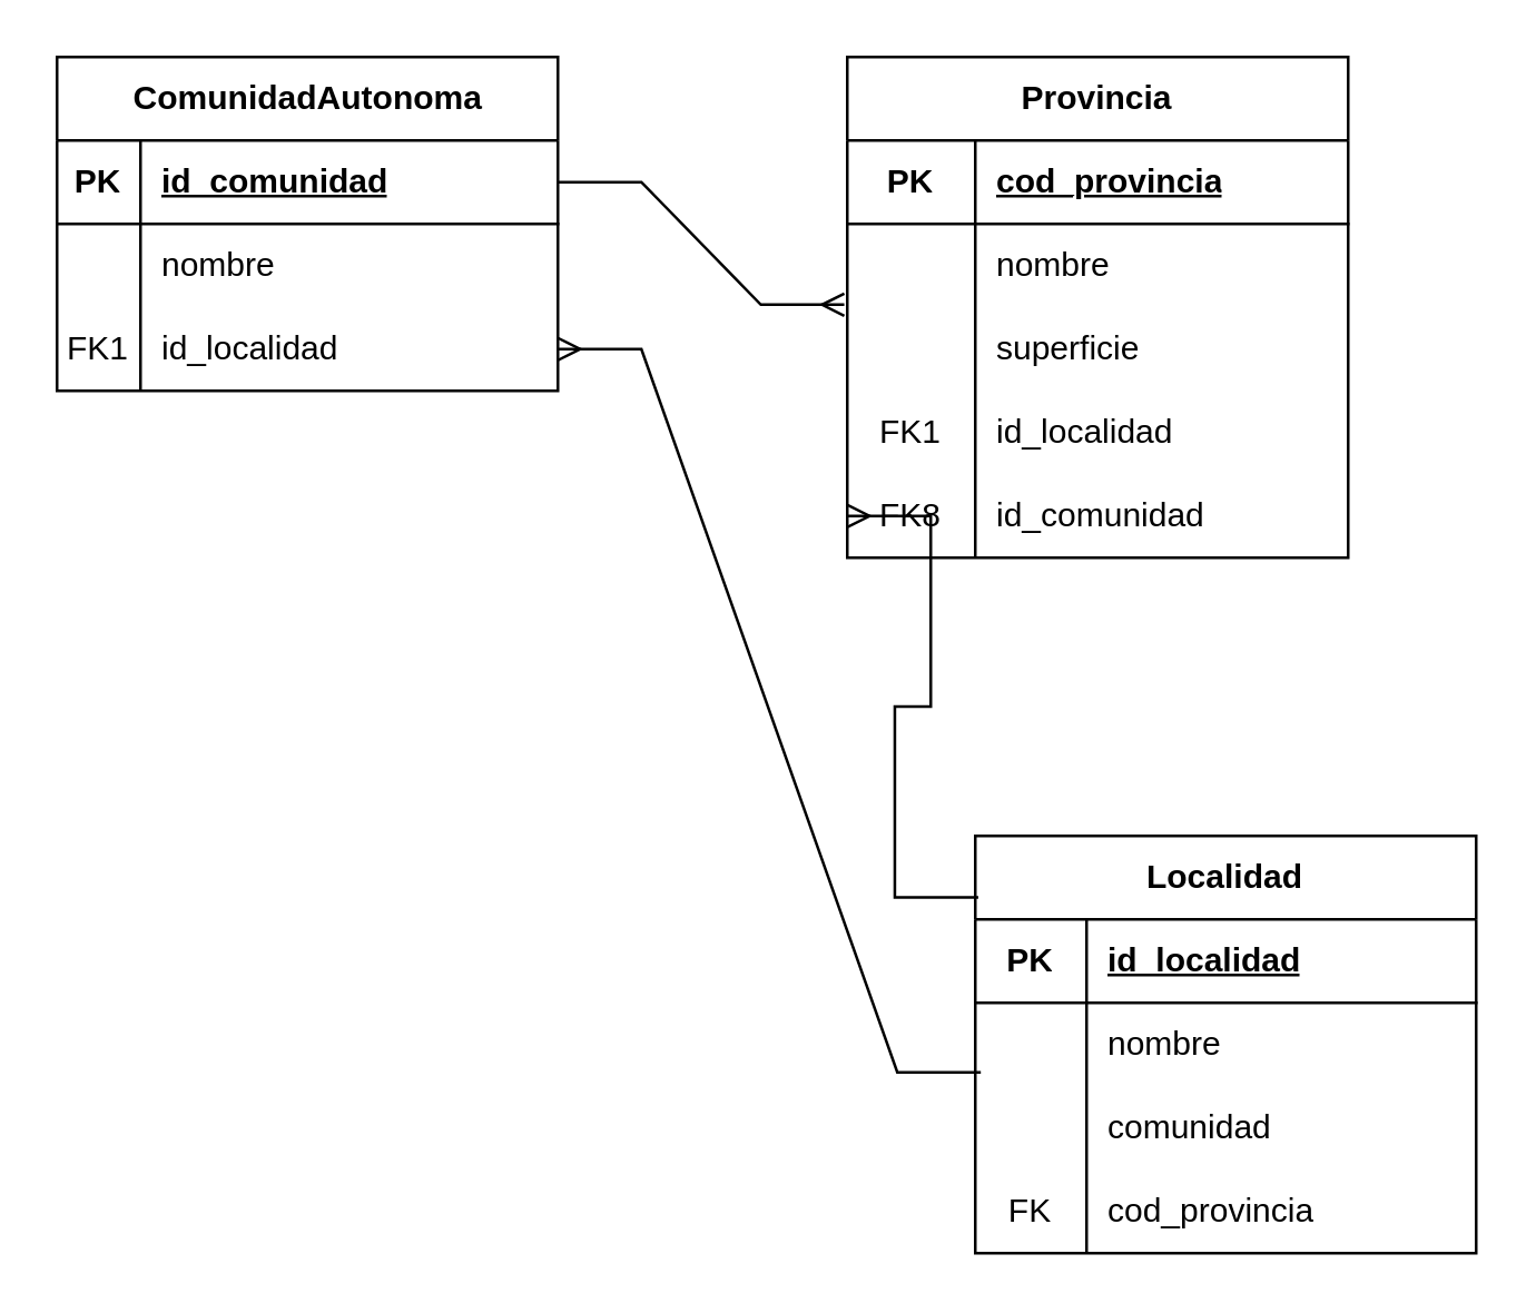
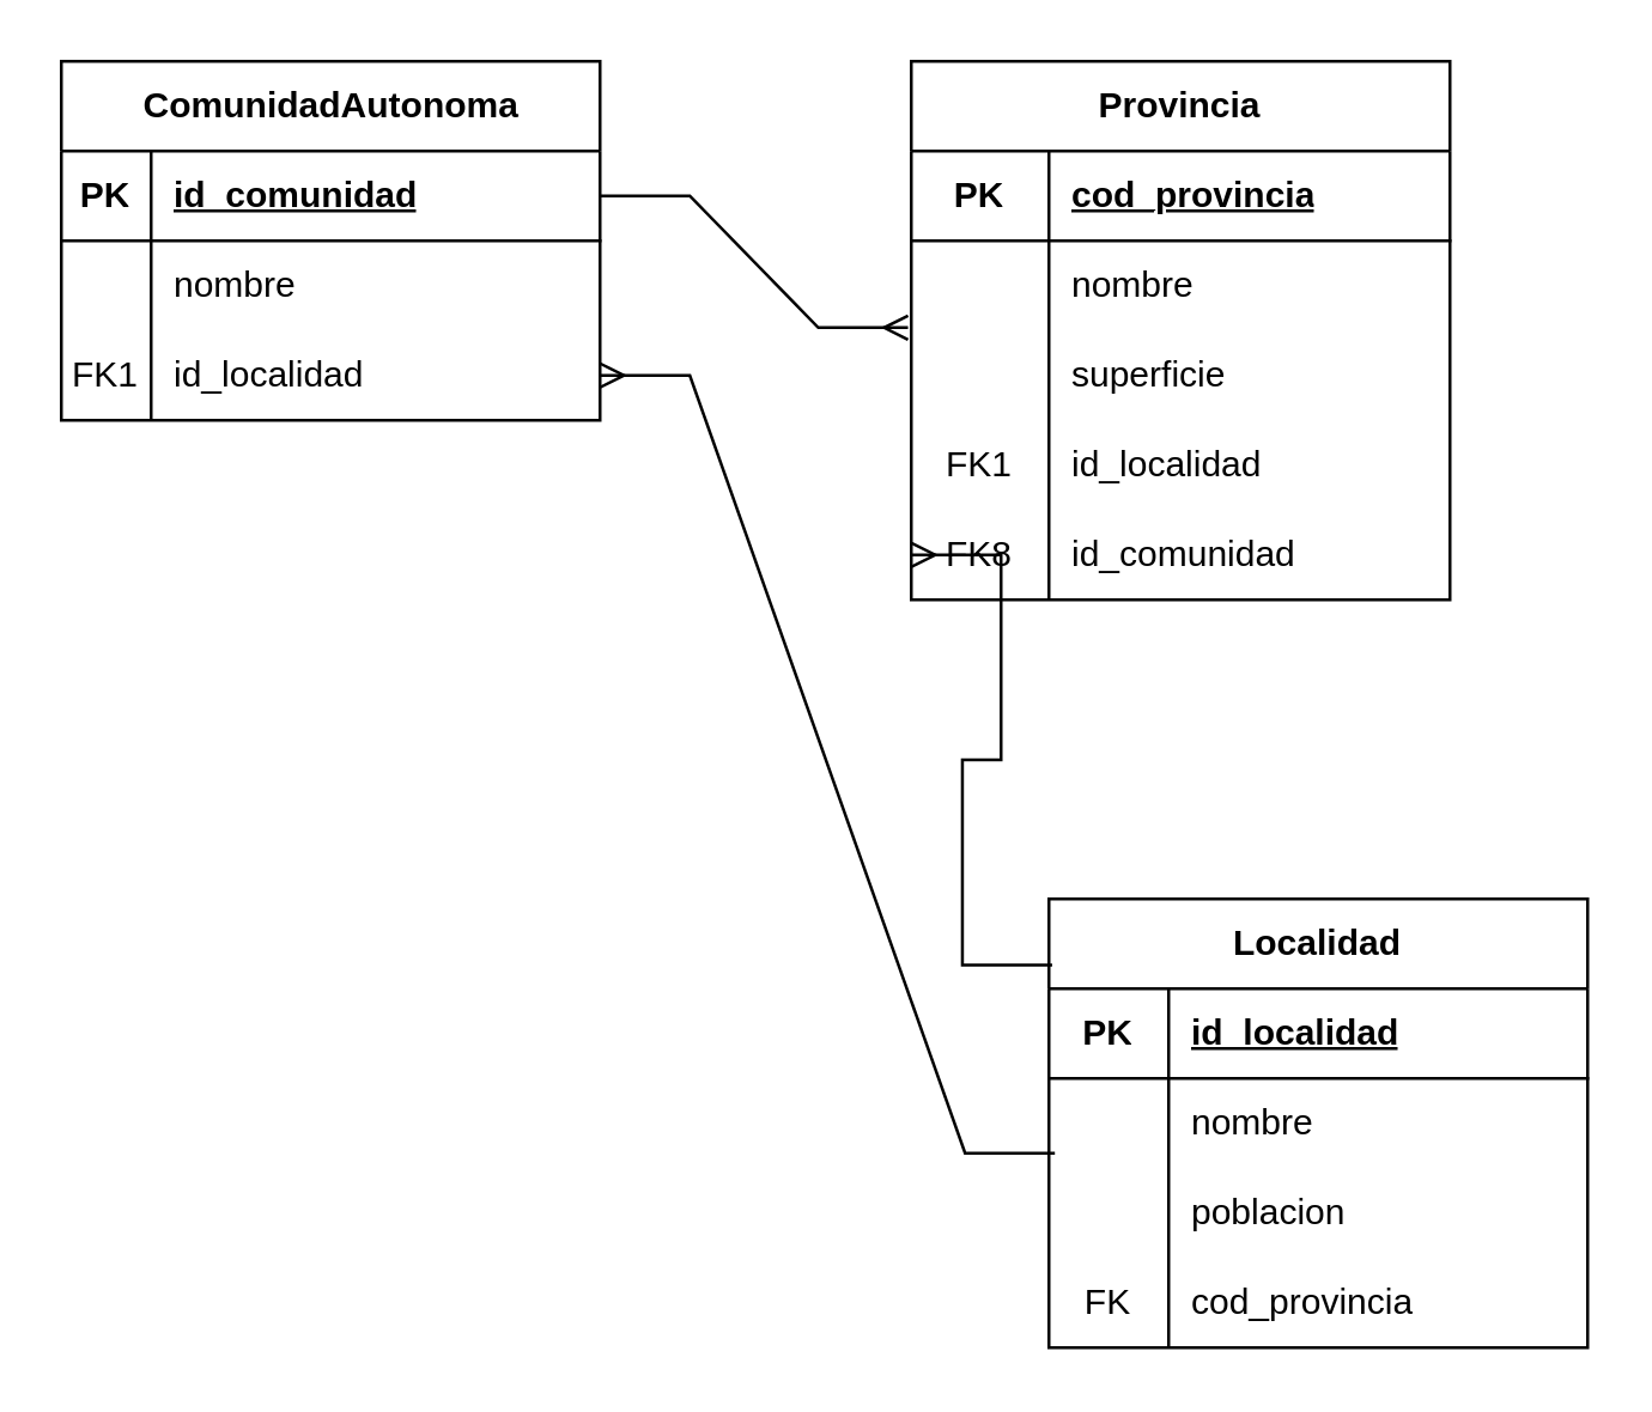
  <mxCell id="0" />
  <mxCell id="1" parent="0" />
  <mxCell id="2" value="ComunidadAutonoma" style="shape=table;startSize=30;container=1;collapsible=1;childLayout=tableLayout;fixedRows=1;rowLines=0;fontStyle=1;align=center;resizeLast=1;html=1;" vertex="1" parent="1"><mxGeometry x="20" y="20" width="180" height="120" as="geometry" /></mxCell>
  <mxCell id="3" value="" style="shape=tableRow;horizontal=0;startSize=0;swimlaneHead=0;swimlaneBody=0;fillColor=none;collapsible=0;dropTarget=0;points=[[0,0.5],[1,0.5]];portConstraint=eastwest;top=0;left=0;right=0;bottom=1;" vertex="1" parent="2"><mxGeometry y="30" width="180" height="30" as="geometry" /></mxCell>
  <mxCell id="4" value="PK" style="shape=partialRectangle;connectable=0;fillColor=none;top=0;left=0;bottom=0;right=0;fontStyle=1;overflow=hidden;whiteSpace=wrap;html=1;" vertex="1" parent="3"><mxGeometry width="30" height="30" as="geometry"><mxRectangle width="30" height="30" as="alternateBounds" /></mxGeometry></mxCell>
  <mxCell id="5" value="id_comunidad" style="shape=partialRectangle;connectable=0;fillColor=none;top=0;left=0;bottom=0;right=0;align=left;spacingLeft=6;fontStyle=5;overflow=hidden;whiteSpace=wrap;html=1;" vertex="1" parent="3"><mxGeometry x="30" width="150" height="30" as="geometry"><mxRectangle width="150" height="30" as="alternateBounds" /></mxGeometry></mxCell>
  <mxCell id="6" value="" style="shape=tableRow;horizontal=0;startSize=0;swimlaneHead=0;swimlaneBody=0;fillColor=none;collapsible=0;dropTarget=0;points=[[0,0.5],[1,0.5]];portConstraint=eastwest;top=0;left=0;right=0;bottom=0;" vertex="1" parent="2"><mxGeometry y="60" width="180" height="30" as="geometry" /></mxCell>
  <mxCell id="7" value="" style="shape=partialRectangle;connectable=0;fillColor=none;top=0;left=0;bottom=0;right=0;editable=1;overflow=hidden;whiteSpace=wrap;html=1;" vertex="1" parent="6"><mxGeometry width="30" height="30" as="geometry"><mxRectangle width="30" height="30" as="alternateBounds" /></mxGeometry></mxCell>
  <mxCell id="8" value="nombre" style="shape=partialRectangle;connectable=0;fillColor=none;top=0;left=0;bottom=0;right=0;align=left;spacingLeft=6;overflow=hidden;whiteSpace=wrap;html=1;" vertex="1" parent="6"><mxGeometry x="30" width="150" height="30" as="geometry"><mxRectangle width="150" height="30" as="alternateBounds" /></mxGeometry></mxCell>
  <mxCell id="9" value="" style="shape=tableRow;horizontal=0;startSize=0;swimlaneHead=0;swimlaneBody=0;fillColor=none;collapsible=0;dropTarget=0;points=[[0,0.5],[1,0.5]];portConstraint=eastwest;top=0;left=0;right=0;bottom=0;" vertex="1" parent="2"><mxGeometry y="90" width="180" height="30" as="geometry" /></mxCell>
  <mxCell id="10" value="FK1" style="shape=partialRectangle;connectable=0;fillColor=none;top=0;left=0;bottom=0;right=0;editable=1;overflow=hidden;whiteSpace=wrap;html=1;" vertex="1" parent="9"><mxGeometry width="30" height="30" as="geometry"><mxRectangle width="30" height="30" as="alternateBounds" /></mxGeometry></mxCell>
  <mxCell id="11" value="id_localidad" style="shape=partialRectangle;connectable=0;fillColor=none;top=0;left=0;bottom=0;right=0;align=left;spacingLeft=6;overflow=hidden;whiteSpace=wrap;html=1;" vertex="1" parent="9"><mxGeometry x="30" width="150" height="30" as="geometry"><mxRectangle width="150" height="30" as="alternateBounds" /></mxGeometry></mxCell>
  <mxCell id="12" value="Provincia" style="shape=table;startSize=30;container=1;collapsible=1;childLayout=tableLayout;fixedRows=1;rowLines=0;fontStyle=1;align=center;resizeLast=1;html=1;whiteSpace=wrap;" vertex="1" parent="1"><mxGeometry x="304" y="20" width="180" height="180" as="geometry" /></mxCell>
  <mxCell id="13" value="" style="shape=tableRow;horizontal=0;startSize=0;swimlaneHead=0;swimlaneBody=0;fillColor=none;collapsible=0;dropTarget=0;points=[[0,0.5],[1,0.5]];portConstraint=eastwest;top=0;left=0;right=0;bottom=1;html=1;" vertex="1" parent="12"><mxGeometry y="30" width="180" height="30" as="geometry" /></mxCell>
  <mxCell id="14" value="PK" style="shape=partialRectangle;connectable=0;fillColor=none;top=0;left=0;bottom=0;right=0;fontStyle=1;overflow=hidden;html=1;whiteSpace=wrap;" vertex="1" parent="13"><mxGeometry width="46" height="30" as="geometry"><mxRectangle width="46" height="30" as="alternateBounds" /></mxGeometry></mxCell>
  <mxCell id="15" value="cod_provincia" style="shape=partialRectangle;connectable=0;fillColor=none;top=0;left=0;bottom=0;right=0;align=left;spacingLeft=6;fontStyle=5;overflow=hidden;html=1;whiteSpace=wrap;" vertex="1" parent="13"><mxGeometry x="46" width="134" height="30" as="geometry"><mxRectangle width="134" height="30" as="alternateBounds" /></mxGeometry></mxCell>
  <mxCell id="16" value="" style="shape=tableRow;horizontal=0;startSize=0;swimlaneHead=0;swimlaneBody=0;fillColor=none;collapsible=0;dropTarget=0;points=[[0,0.5],[1,0.5]];portConstraint=eastwest;top=0;left=0;right=0;bottom=0;html=1;" vertex="1" parent="12"><mxGeometry y="60" width="180" height="30" as="geometry" /></mxCell>
  <mxCell id="17" value="" style="shape=partialRectangle;connectable=0;fillColor=none;top=0;left=0;bottom=0;right=0;editable=1;overflow=hidden;html=1;whiteSpace=wrap;" vertex="1" parent="16"><mxGeometry width="46" height="30" as="geometry"><mxRectangle width="46" height="30" as="alternateBounds" /></mxGeometry></mxCell>
  <mxCell id="18" value="nombre" style="shape=partialRectangle;connectable=0;fillColor=none;top=0;left=0;bottom=0;right=0;align=left;spacingLeft=6;overflow=hidden;html=1;whiteSpace=wrap;" vertex="1" parent="16"><mxGeometry x="46" width="134" height="30" as="geometry"><mxRectangle width="134" height="30" as="alternateBounds" /></mxGeometry></mxCell>
  <mxCell id="19" value="" style="shape=tableRow;horizontal=0;startSize=0;swimlaneHead=0;swimlaneBody=0;fillColor=none;collapsible=0;dropTarget=0;points=[[0,0.5],[1,0.5]];portConstraint=eastwest;top=0;left=0;right=0;bottom=0;html=1;" vertex="1" parent="12"><mxGeometry y="90" width="180" height="30" as="geometry" /></mxCell>
  <mxCell id="20" value="" style="shape=partialRectangle;connectable=0;fillColor=none;top=0;left=0;bottom=0;right=0;editable=1;overflow=hidden;html=1;whiteSpace=wrap;" vertex="1" parent="19"><mxGeometry width="46" height="30" as="geometry"><mxRectangle width="46" height="30" as="alternateBounds" /></mxGeometry></mxCell>
  <mxCell id="21" value="superficie" style="shape=partialRectangle;connectable=0;fillColor=none;top=0;left=0;bottom=0;right=0;align=left;spacingLeft=6;overflow=hidden;html=1;whiteSpace=wrap;" vertex="1" parent="19"><mxGeometry x="46" width="134" height="30" as="geometry"><mxRectangle width="134" height="30" as="alternateBounds" /></mxGeometry></mxCell>
  <mxCell id="22" value="" style="shape=tableRow;horizontal=0;startSize=0;swimlaneHead=0;swimlaneBody=0;fillColor=none;collapsible=0;dropTarget=0;points=[[0,0.5],[1,0.5]];portConstraint=eastwest;top=0;left=0;right=0;bottom=0;html=1;" vertex="1" parent="12"><mxGeometry y="120" width="180" height="30" as="geometry" /></mxCell>
  <mxCell id="23" value="FK1" style="shape=partialRectangle;connectable=0;fillColor=none;top=0;left=0;bottom=0;right=0;editable=1;overflow=hidden;html=1;whiteSpace=wrap;" vertex="1" parent="22"><mxGeometry width="46" height="30" as="geometry"><mxRectangle width="46" height="30" as="alternateBounds" /></mxGeometry></mxCell>
  <mxCell id="24" value="id_localidad" style="shape=partialRectangle;connectable=0;fillColor=none;top=0;left=0;bottom=0;right=0;align=left;spacingLeft=6;overflow=hidden;html=1;whiteSpace=wrap;" vertex="1" parent="22"><mxGeometry x="46" width="134" height="30" as="geometry"><mxRectangle width="134" height="30" as="alternateBounds" /></mxGeometry></mxCell>
  <mxCell id="25" value="" style="shape=tableRow;horizontal=0;startSize=0;swimlaneHead=0;swimlaneBody=0;fillColor=none;collapsible=0;dropTarget=0;points=[[0,0.5],[1,0.5]];portConstraint=eastwest;top=0;left=0;right=0;bottom=0;html=1;" vertex="1" parent="12"><mxGeometry y="150" width="180" height="30" as="geometry" /></mxCell>
  <mxCell id="26" value="FK8" style="shape=partialRectangle;connectable=0;fillColor=none;top=0;left=0;bottom=0;right=0;editable=1;overflow=hidden;html=1;whiteSpace=wrap;" vertex="1" parent="25"><mxGeometry width="46" height="30" as="geometry"><mxRectangle width="46" height="30" as="alternateBounds" /></mxGeometry></mxCell>
  <mxCell id="27" value="id_comunidad" style="shape=partialRectangle;connectable=0;fillColor=none;top=0;left=0;bottom=0;right=0;align=left;spacingLeft=6;overflow=hidden;html=1;whiteSpace=wrap;" vertex="1" parent="25"><mxGeometry x="46" width="134" height="30" as="geometry"><mxRectangle width="134" height="30" as="alternateBounds" /></mxGeometry></mxCell>
  <mxCell id="28" value="Localidad" style="shape=table;startSize=30;container=1;collapsible=1;childLayout=tableLayout;fixedRows=1;rowLines=0;fontStyle=1;align=center;resizeLast=1;html=1;whiteSpace=wrap;" vertex="1" parent="1"><mxGeometry x="350" y="300" width="180" height="150" as="geometry" /></mxCell>
  <mxCell id="29" value="" style="shape=tableRow;horizontal=0;startSize=0;swimlaneHead=0;swimlaneBody=0;fillColor=none;collapsible=0;dropTarget=0;points=[[0,0.5],[1,0.5]];portConstraint=eastwest;top=0;left=0;right=0;bottom=1;html=1;" vertex="1" parent="28"><mxGeometry y="30" width="180" height="30" as="geometry" /></mxCell>
  <mxCell id="30" value="PK" style="shape=partialRectangle;connectable=0;fillColor=none;top=0;left=0;bottom=0;right=0;fontStyle=1;overflow=hidden;html=1;whiteSpace=wrap;" vertex="1" parent="29"><mxGeometry width="40" height="30" as="geometry"><mxRectangle width="40" height="30" as="alternateBounds" /></mxGeometry></mxCell>
  <mxCell id="31" value="id_localidad" style="shape=partialRectangle;connectable=0;fillColor=none;top=0;left=0;bottom=0;right=0;align=left;spacingLeft=6;fontStyle=5;overflow=hidden;html=1;whiteSpace=wrap;" vertex="1" parent="29"><mxGeometry x="40" width="140" height="30" as="geometry"><mxRectangle width="140" height="30" as="alternateBounds" /></mxGeometry></mxCell>
  <mxCell id="32" value="" style="shape=tableRow;horizontal=0;startSize=0;swimlaneHead=0;swimlaneBody=0;fillColor=none;collapsible=0;dropTarget=0;points=[[0,0.5],[1,0.5]];portConstraint=eastwest;top=0;left=0;right=0;bottom=0;html=1;" vertex="1" parent="28"><mxGeometry y="60" width="180" height="30" as="geometry" /></mxCell>
  <mxCell id="33" value="" style="shape=partialRectangle;connectable=0;fillColor=none;top=0;left=0;bottom=0;right=0;editable=1;overflow=hidden;html=1;whiteSpace=wrap;" vertex="1" parent="32"><mxGeometry width="40" height="30" as="geometry"><mxRectangle width="40" height="30" as="alternateBounds" /></mxGeometry></mxCell>
  <mxCell id="34" value="nombre" style="shape=partialRectangle;connectable=0;fillColor=none;top=0;left=0;bottom=0;right=0;align=left;spacingLeft=6;overflow=hidden;html=1;whiteSpace=wrap;" vertex="1" parent="32"><mxGeometry x="40" width="140" height="30" as="geometry"><mxRectangle width="140" height="30" as="alternateBounds" /></mxGeometry></mxCell>
  <mxCell id="35" value="" style="shape=tableRow;horizontal=0;startSize=0;swimlaneHead=0;swimlaneBody=0;fillColor=none;collapsible=0;dropTarget=0;points=[[0,0.5],[1,0.5]];portConstraint=eastwest;top=0;left=0;right=0;bottom=0;html=1;" vertex="1" parent="28"><mxGeometry y="90" width="180" height="30" as="geometry" /></mxCell>
  <mxCell id="36" value="" style="shape=partialRectangle;connectable=0;fillColor=none;top=0;left=0;bottom=0;right=0;editable=1;overflow=hidden;html=1;whiteSpace=wrap;" vertex="1" parent="35"><mxGeometry width="40" height="30" as="geometry"><mxRectangle width="40" height="30" as="alternateBounds" /></mxGeometry></mxCell>
- <mxCell id="37" value="comunidad" style="shape=partialRectangle;connectable=0;fillColor=none;top=0;left=0;bottom=0;right=0;align=left;spacingLeft=6;overflow=hidden;html=1;whiteSpace=wrap;" vertex="1" parent="35"><mxGeometry x="40" width="140" height="30" as="geometry"><mxRectangle width="140" height="30" as="alternateBounds" /></mxGeometry></mxCell>
+ <mxCell id="37" value="poblacion" style="shape=partialRectangle;connectable=0;fillColor=none;top=0;left=0;bottom=0;right=0;align=left;spacingLeft=6;overflow=hidden;html=1;whiteSpace=wrap;" vertex="1" parent="35"><mxGeometry x="40" width="140" height="30" as="geometry"><mxRectangle width="140" height="30" as="alternateBounds" /></mxGeometry></mxCell>
  <mxCell id="38" value="" style="shape=tableRow;horizontal=0;startSize=0;swimlaneHead=0;swimlaneBody=0;fillColor=none;collapsible=0;dropTarget=0;points=[[0,0.5],[1,0.5]];portConstraint=eastwest;top=0;left=0;right=0;bottom=0;html=1;" vertex="1" parent="28"><mxGeometry y="120" width="180" height="30" as="geometry" /></mxCell>
  <mxCell id="39" value="FK" style="shape=partialRectangle;connectable=0;fillColor=none;top=0;left=0;bottom=0;right=0;editable=1;overflow=hidden;html=1;whiteSpace=wrap;" vertex="1" parent="38"><mxGeometry width="40" height="30" as="geometry"><mxRectangle width="40" height="30" as="alternateBounds" /></mxGeometry></mxCell>
  <mxCell id="40" value="cod_provincia" style="shape=partialRectangle;connectable=0;fillColor=none;top=0;left=0;bottom=0;right=0;align=left;spacingLeft=6;overflow=hidden;html=1;whiteSpace=wrap;" vertex="1" parent="38"><mxGeometry x="40" width="140" height="30" as="geometry"><mxRectangle width="140" height="30" as="alternateBounds" /></mxGeometry></mxCell>
  <mxCell id="41" value="" style="edgeStyle=entityRelationEdgeStyle;fontSize=12;html=1;endArrow=ERmany;rounded=0;exitX=1;exitY=0.5;exitDx=0;exitDy=0;entryX=-0.006;entryY=-0.033;entryDx=0;entryDy=0;entryPerimeter=0;" edge="1" parent="1" source="3" target="19"><mxGeometry width="100" height="100" relative="1" as="geometry"><mxPoint x="260" y="350" as="sourcePoint" /><mxPoint x="360" y="250" as="targetPoint" /></mxGeometry></mxCell>
  <mxCell id="42" value="" style="edgeStyle=entityRelationEdgeStyle;fontSize=12;html=1;endArrow=ERmany;rounded=0;exitX=0.006;exitY=0.147;exitDx=0;exitDy=0;exitPerimeter=0;entryX=0;entryY=0.5;entryDx=0;entryDy=0;" edge="1" parent="1" source="28" target="25"><mxGeometry width="100" height="100" relative="1" as="geometry"><mxPoint x="260" y="350" as="sourcePoint" /><mxPoint x="360" y="250" as="targetPoint" /></mxGeometry></mxCell>
  <mxCell id="43" value="" style="edgeStyle=entityRelationEdgeStyle;fontSize=12;html=1;endArrow=ERmany;rounded=0;exitX=0.011;exitY=0.833;exitDx=0;exitDy=0;exitPerimeter=0;entryX=1;entryY=0.5;entryDx=0;entryDy=0;" edge="1" parent="1" source="32" target="9"><mxGeometry width="100" height="100" relative="1" as="geometry"><mxPoint x="260" y="350" as="sourcePoint" /><mxPoint x="360" y="250" as="targetPoint" /></mxGeometry></mxCell>
